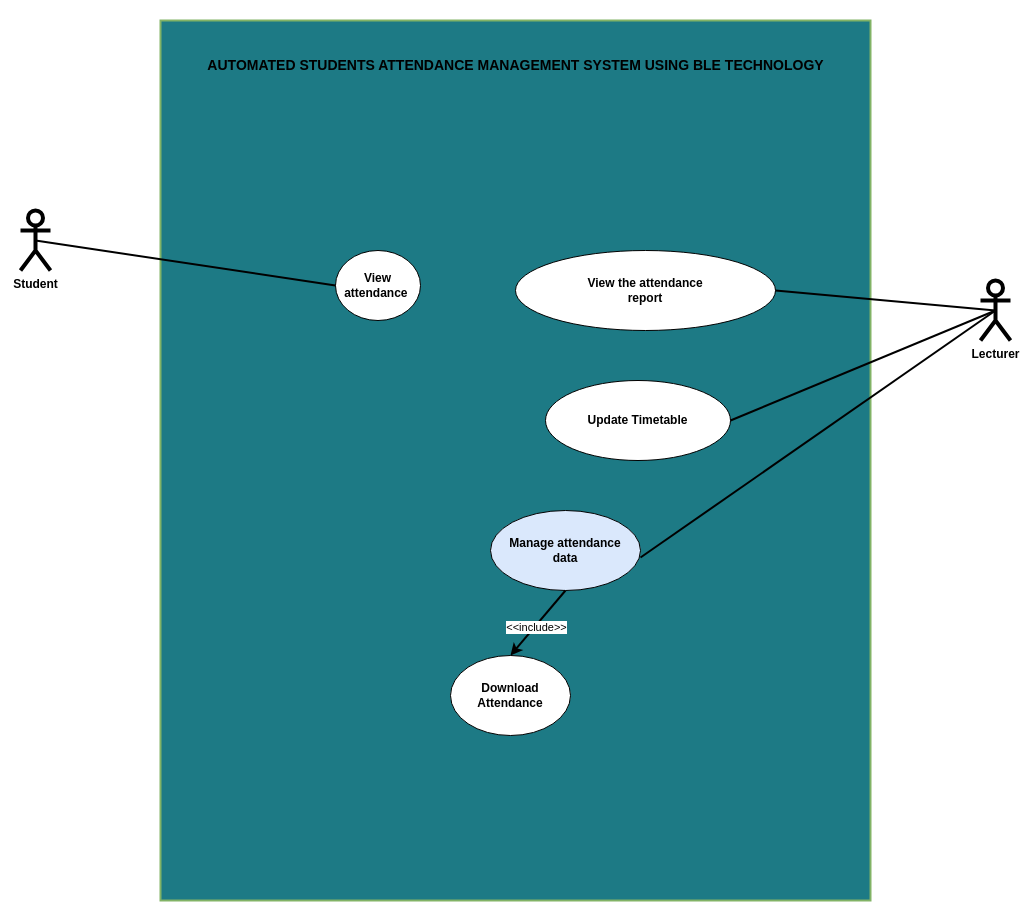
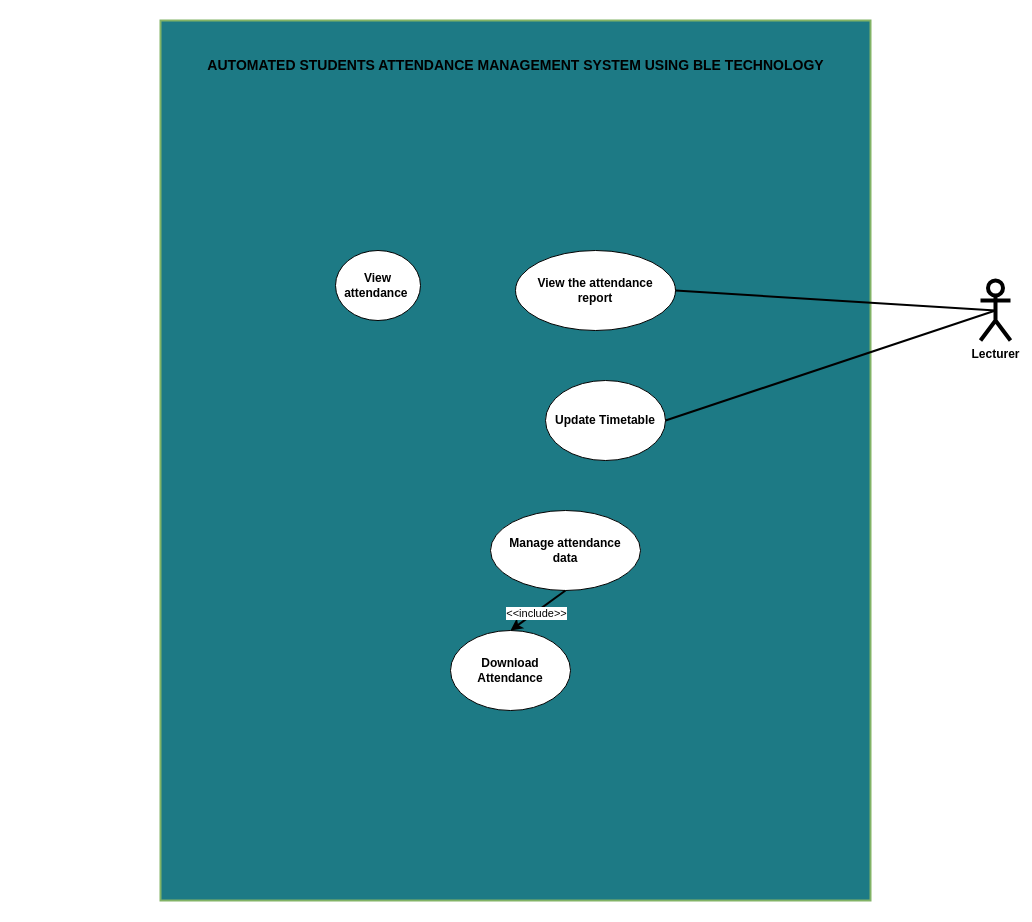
  <mxCell id="0" />
  <mxCell id="1" parent="0" />
  <mxCell id="2" value="" style="rounded=0;whiteSpace=wrap;html=1;strokeWidth=2;fillColor=#1D7A85;strokeColor=#82b366;" parent="1" vertex="1"><mxGeometry x="160" y="20" width="710" height="880" as="geometry" /></mxCell>
- <mxCell id="3" value="&lt;b&gt;Student&lt;/b&gt;" style="shape=umlActor;verticalLabelPosition=bottom;verticalAlign=top;html=1;outlineConnect=0;strokeWidth=4;" parent="1" vertex="1"><mxGeometry x="20" y="210" width="30" height="60" as="geometry" /></mxCell>
  <mxCell id="4" value="&lt;b&gt;Lecturer&lt;/b&gt;" style="shape=umlActor;verticalLabelPosition=bottom;verticalAlign=top;html=1;outlineConnect=0;strokeWidth=4;" parent="1" vertex="1"><mxGeometry x="980" y="280" width="30" height="60" as="geometry" /></mxCell>
- <mxCell id="5" value="&lt;b&gt;View the attendance &lt;br&gt;report&lt;/b&gt;" style="ellipse;whiteSpace=wrap;html=1;" parent="1" vertex="1"><mxGeometry x="515" y="250" width="260" height="80" as="geometry" /></mxCell>
+ <mxCell id="5" value="&lt;b&gt;View the attendance &lt;br&gt;report&lt;/b&gt;" style="ellipse;whiteSpace=wrap;html=1;" parent="1" vertex="1"><mxGeometry x="515" y="250" width="160" height="80" as="geometry" /></mxCell>
  <mxCell id="6" value="&lt;b&gt;View attendance&amp;nbsp;&lt;/b&gt;" style="ellipse;whiteSpace=wrap;html=1;" parent="1" vertex="1"><mxGeometry x="335" y="250" width="85" height="70" as="geometry" /></mxCell>
- <mxCell id="7" value="&lt;b&gt;Manage attendance &lt;br&gt;data&lt;/b&gt;" style="ellipse;whiteSpace=wrap;html=1;fillColor=#dae8fc;" parent="1" vertex="1"><mxGeometry x="490" y="510" width="150" height="80" as="geometry" /></mxCell>
- <mxCell id="8" value="&lt;b&gt;Update Timetable&lt;/b&gt;" style="ellipse;whiteSpace=wrap;html=1;" parent="1" vertex="1"><mxGeometry x="545" y="380" width="185" height="80" as="geometry" /></mxCell>
- <mxCell id="9" value="" style="endArrow=none;html=1;rounded=0;strokeWidth=2;entryX=0.5;entryY=0.5;entryDx=0;entryDy=0;entryPerimeter=0;exitX=0;exitY=0.5;exitDx=0;exitDy=0;" parent="1" source="6" target="3" edge="1"><mxGeometry width="50" height="50" relative="1" as="geometry"><mxPoint x="630" y="430" as="sourcePoint" /><mxPoint x="680" y="380" as="targetPoint" /></mxGeometry></mxCell>
+ <mxCell id="7" value="&lt;b&gt;Manage attendance &lt;br&gt;data&lt;/b&gt;" style="ellipse;whiteSpace=wrap;html=1;" parent="1" vertex="1"><mxGeometry x="490" y="510" width="150" height="80" as="geometry" /></mxCell>
+ <mxCell id="8" value="&lt;b&gt;Update Timetable&lt;/b&gt;" style="ellipse;whiteSpace=wrap;html=1;" parent="1" vertex="1"><mxGeometry x="545" y="380" width="120" height="80" as="geometry" /></mxCell>
  <mxCell id="10" value="" style="endArrow=none;html=1;rounded=0;entryX=0.5;entryY=0.5;entryDx=0;entryDy=0;entryPerimeter=0;exitX=1;exitY=0.5;exitDx=0;exitDy=0;strokeWidth=2;" parent="1" source="5" target="4" edge="1"><mxGeometry width="50" height="50" relative="1" as="geometry"><mxPoint x="585" y="180" as="sourcePoint" /><mxPoint x="815" y="190" as="targetPoint" /></mxGeometry></mxCell>
  <mxCell id="11" value="" style="endArrow=none;html=1;rounded=0;entryX=0.5;entryY=0.5;entryDx=0;entryDy=0;entryPerimeter=0;exitX=1;exitY=0.5;exitDx=0;exitDy=0;strokeWidth=2;" parent="1" source="8" target="4" edge="1"><mxGeometry width="50" height="50" relative="1" as="geometry"><mxPoint x="685" y="300" as="sourcePoint" /><mxPoint x="815" y="190" as="targetPoint" /></mxGeometry></mxCell>
- <mxCell id="12" value="" style="endArrow=none;html=1;rounded=0;exitX=1;exitY=0.588;exitDx=0;exitDy=0;strokeWidth=2;exitPerimeter=0;entryX=0.5;entryY=0.5;entryDx=0;entryDy=0;entryPerimeter=0;" parent="1" source="7" target="4" edge="1"><mxGeometry width="50" height="50" relative="1" as="geometry"><mxPoint x="705" y="430" as="sourcePoint" /><mxPoint x="960" y="290" as="targetPoint" /></mxGeometry></mxCell>
- <mxCell id="13" value="&lt;b&gt;Download Attendance&lt;/b&gt;" style="ellipse;whiteSpace=wrap;html=1;" parent="1" vertex="1"><mxGeometry x="450" y="655" width="120" height="80" as="geometry" /></mxCell>
+ <mxCell id="13" value="&lt;b&gt;Download Attendance&lt;/b&gt;" style="ellipse;whiteSpace=wrap;html=1;" parent="1" vertex="1"><mxGeometry x="450" y="630" width="120" height="80" as="geometry" /></mxCell>
  <mxCell id="14" value="" style="endArrow=classic;html=1;rounded=0;strokeWidth=2;exitX=0.5;exitY=1;exitDx=0;exitDy=0;entryX=0.5;entryY=0;entryDx=0;entryDy=0;" parent="1" source="7" target="13" edge="1"><mxGeometry width="50" height="50" relative="1" as="geometry"><mxPoint x="620" y="590" as="sourcePoint" /><mxPoint x="670" y="540" as="targetPoint" /></mxGeometry></mxCell>
  <mxCell id="15" value="&amp;lt;&amp;lt;include&amp;gt;&amp;gt;" style="edgeLabel;html=1;align=center;verticalAlign=middle;resizable=0;points=[];" parent="14" vertex="1" connectable="0"><mxGeometry x="0.101" y="1" relative="1" as="geometry"><mxPoint as="offset" /></mxGeometry></mxCell>
  <mxCell id="16" value="&lt;b&gt;&lt;font style=&quot;font-size: 14px;&quot;&gt;AUTOMATED STUDENTS ATTENDANCE MANAGEMENT SYSTEM USING BLE TECHNOLOGY&lt;/font&gt;&lt;/b&gt;" style="text;html=1;align=center;verticalAlign=middle;resizable=0;points=[];autosize=1;strokeColor=none;fillColor=none;" parent="1" vertex="1"><mxGeometry x="195" y="50" width="640" height="30" as="geometry" /></mxCell>
